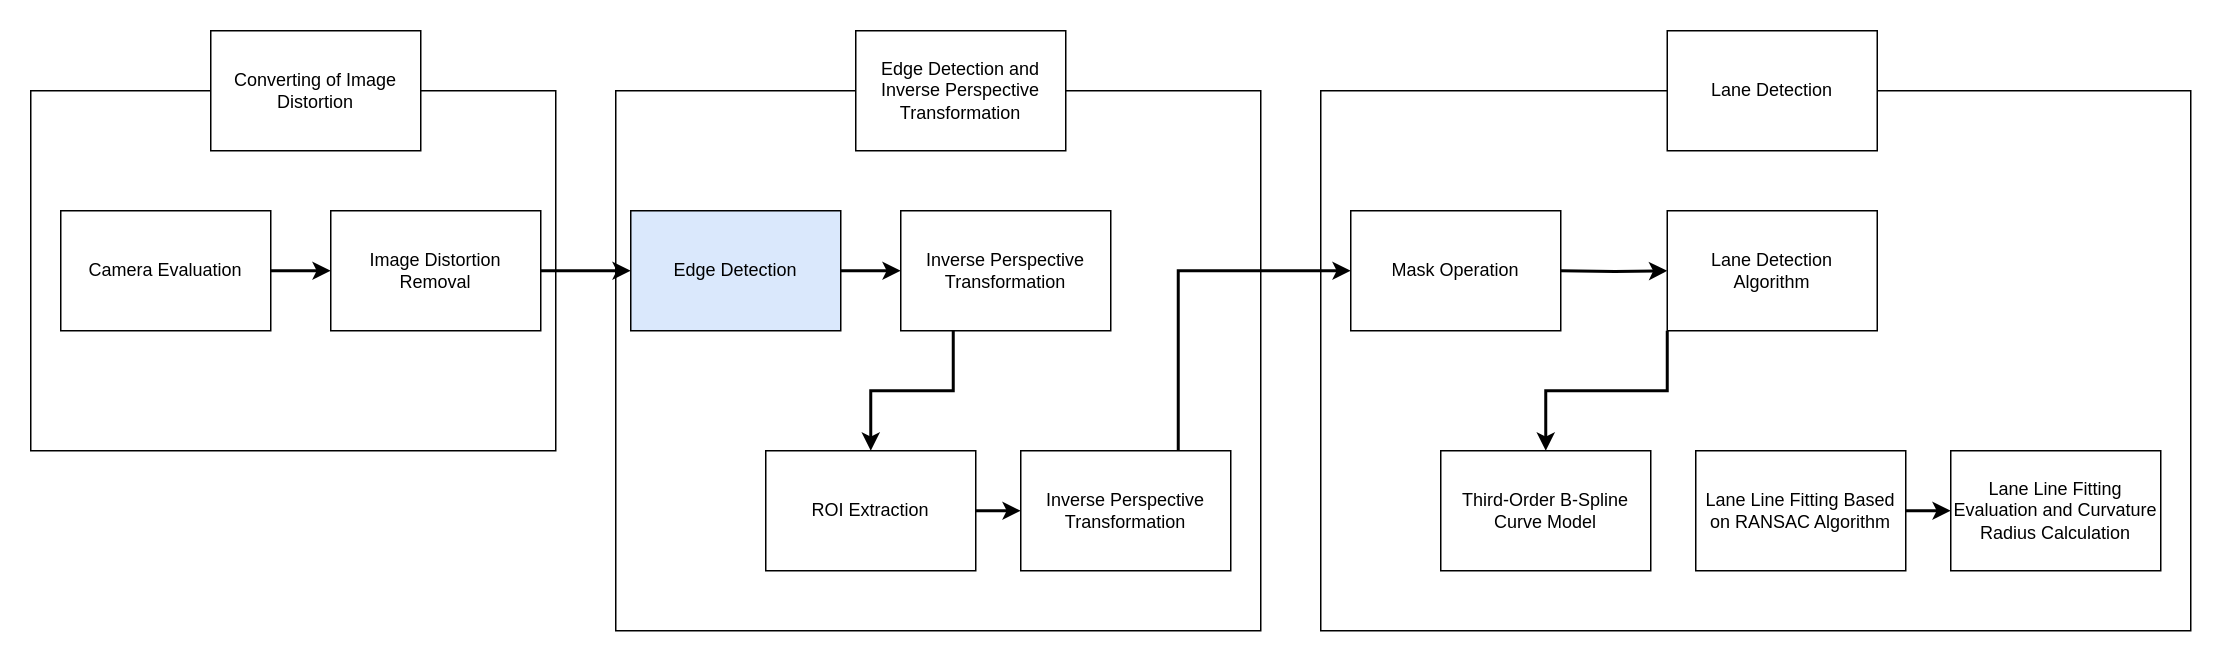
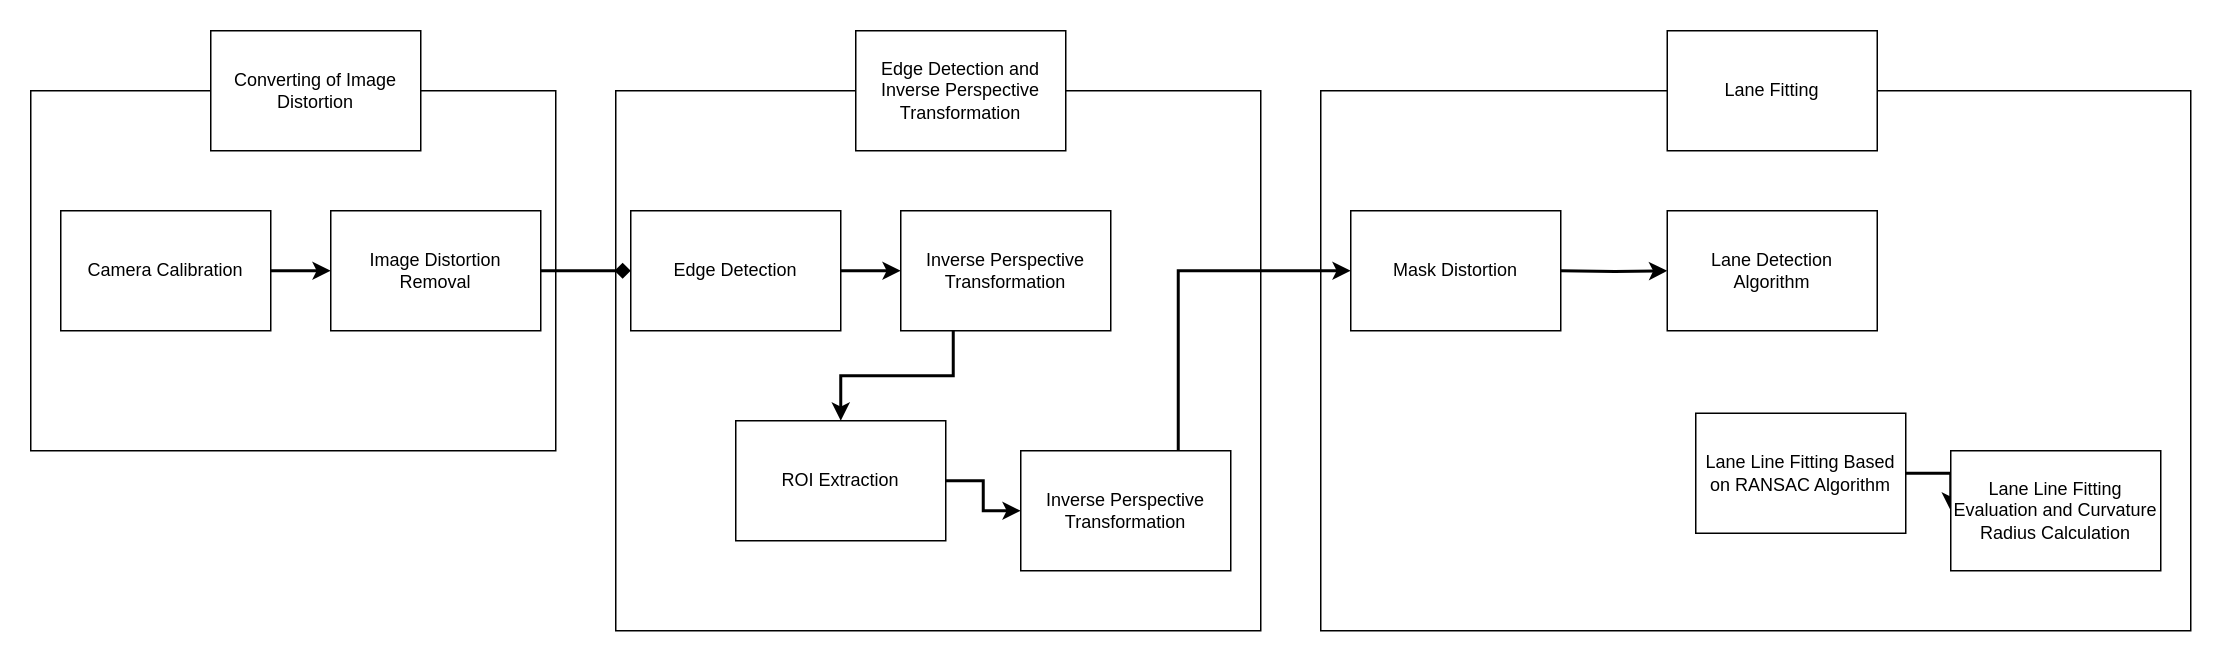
  <mxCell id="0" />
  <mxCell id="1" parent="0" />
  <mxCell id="2" value="" style="rounded=0;whiteSpace=wrap;html=1;" vertex="1" parent="1"><mxGeometry x="880" y="60" width="580" height="360" as="geometry" /></mxCell>
  <mxCell id="3" value="" style="rounded=0;whiteSpace=wrap;html=1;" vertex="1" parent="1"><mxGeometry x="410" y="60" width="430" height="360" as="geometry" /></mxCell>
  <mxCell id="4" value="" style="rounded=0;whiteSpace=wrap;html=1;" vertex="1" parent="1"><mxGeometry x="20" y="60" width="350" height="240" as="geometry" /></mxCell>
  <mxCell id="5" value="Converting of Image Distortion" style="rounded=0;whiteSpace=wrap;html=1;" vertex="1" parent="1"><mxGeometry x="140" y="20" width="140" height="80" as="geometry" /></mxCell>
  <mxCell id="6" value="Edge Detection and Inverse Perspective Transformation" style="rounded=0;whiteSpace=wrap;html=1;" vertex="1" parent="1"><mxGeometry x="570" y="20" width="140" height="80" as="geometry" /></mxCell>
- <mxCell id="7" value="Lane Detection" style="rounded=0;whiteSpace=wrap;html=1;" vertex="1" parent="1"><mxGeometry x="1111" y="20" width="140" height="80" as="geometry" /></mxCell>
- <mxCell id="8" value="Camera Evaluation" style="rounded=0;whiteSpace=wrap;html=1;" vertex="1" parent="1"><mxGeometry x="40" y="140" width="140" height="80" as="geometry" /></mxCell>
+ <mxCell id="7" value="Lane Fitting" style="rounded=0;whiteSpace=wrap;html=1;" vertex="1" parent="1"><mxGeometry x="1111" y="20" width="140" height="80" as="geometry" /></mxCell>
+ <mxCell id="8" value="Camera Calibration" style="rounded=0;whiteSpace=wrap;html=1;" vertex="1" parent="1"><mxGeometry x="40" y="140" width="140" height="80" as="geometry" /></mxCell>
  <mxCell id="9" style="edgeStyle=orthogonalEdgeStyle;rounded=0;orthogonalLoop=1;jettySize=auto;html=1;exitX=0.25;exitY=1;exitDx=0;exitDy=0;strokeWidth=2;" edge="1" parent="1" source="10" target="18"><mxGeometry relative="1" as="geometry" /></mxCell>
  <mxCell id="10" value="Inverse Perspective Transformation" style="rounded=0;whiteSpace=wrap;html=1;" vertex="1" parent="1"><mxGeometry x="600" y="140" width="140" height="80" as="geometry" /></mxCell>
  <mxCell id="11" style="edgeStyle=orthogonalEdgeStyle;rounded=0;orthogonalLoop=1;jettySize=auto;html=1;exitX=1;exitY=0.5;exitDx=0;exitDy=0;entryX=0;entryY=0.5;entryDx=0;entryDy=0;strokeWidth=2;" edge="1" parent="1" source="12" target="10"><mxGeometry relative="1" as="geometry" /></mxCell>
- <mxCell id="12" value="Edge Detection" style="rounded=0;whiteSpace=wrap;html=1;fillColor=#dae8fc;" vertex="1" parent="1"><mxGeometry x="420" y="140" width="140" height="80" as="geometry" /></mxCell>
- <mxCell id="13" style="edgeStyle=orthogonalEdgeStyle;rounded=0;orthogonalLoop=1;jettySize=auto;html=1;exitX=1;exitY=0.5;exitDx=0;exitDy=0;entryX=0;entryY=0.5;entryDx=0;entryDy=0;strokeWidth=2;" edge="1" parent="1" source="14" target="12"><mxGeometry relative="1" as="geometry" /></mxCell>
+ <mxCell id="12" value="Edge Detection" style="rounded=0;whiteSpace=wrap;html=1;" vertex="1" parent="1"><mxGeometry x="420" y="140" width="140" height="80" as="geometry" /></mxCell>
+ <mxCell id="13" style="edgeStyle=orthogonalEdgeStyle;rounded=0;orthogonalLoop=1;jettySize=auto;html=1;exitX=1;exitY=0.5;exitDx=0;exitDy=0;entryX=0;entryY=0.5;entryDx=0;entryDy=0;strokeWidth=2;endArrow=diamond;" edge="1" parent="1" source="14" target="12"><mxGeometry relative="1" as="geometry" /></mxCell>
  <mxCell id="14" value="Image Distortion Removal" style="rounded=0;whiteSpace=wrap;html=1;" vertex="1" parent="1"><mxGeometry x="220" y="140" width="140" height="80" as="geometry" /></mxCell>
  <mxCell id="15" style="edgeStyle=orthogonalEdgeStyle;rounded=0;orthogonalLoop=1;jettySize=auto;html=1;entryX=0;entryY=0.5;entryDx=0;entryDy=0;strokeWidth=2;" edge="1" parent="1" target="22"><mxGeometry relative="1" as="geometry"><mxPoint x="1040" y="180" as="sourcePoint" /></mxGeometry></mxCell>
- <mxCell id="16" value="Mask Operation" style="rounded=0;whiteSpace=wrap;html=1;" vertex="1" parent="1"><mxGeometry x="900" y="140" width="140" height="80" as="geometry" /></mxCell>
+ <mxCell id="16" value="Mask Distortion" style="rounded=0;whiteSpace=wrap;html=1;" vertex="1" parent="1"><mxGeometry x="900" y="140" width="140" height="80" as="geometry" /></mxCell>
  <mxCell id="17" style="edgeStyle=orthogonalEdgeStyle;rounded=0;orthogonalLoop=1;jettySize=auto;html=1;exitX=1;exitY=0.5;exitDx=0;exitDy=0;entryX=0;entryY=0.5;entryDx=0;entryDy=0;strokeWidth=2;" edge="1" parent="1" source="18" target="20"><mxGeometry relative="1" as="geometry" /></mxCell>
- <mxCell id="18" value="ROI Extraction" style="rounded=0;whiteSpace=wrap;html=1;" vertex="1" parent="1"><mxGeometry x="510" y="300" width="140" height="80" as="geometry" /></mxCell>
+ <mxCell id="18" value="ROI Extraction" style="rounded=0;whiteSpace=wrap;html=1;" vertex="1" parent="1"><mxGeometry x="490" y="280" width="140" height="80" as="geometry" /></mxCell>
  <mxCell id="19" style="edgeStyle=orthogonalEdgeStyle;rounded=0;orthogonalLoop=1;jettySize=auto;html=1;exitX=0.75;exitY=0;exitDx=0;exitDy=0;entryX=0;entryY=0.5;entryDx=0;entryDy=0;strokeWidth=2;" edge="1" parent="1" source="20" target="16"><mxGeometry relative="1" as="geometry" /></mxCell>
  <mxCell id="20" value="Inverse Perspective Transformation" style="rounded=0;whiteSpace=wrap;html=1;" vertex="1" parent="1"><mxGeometry x="680" y="300" width="140" height="80" as="geometry" /></mxCell>
- <mxCell id="21" style="edgeStyle=orthogonalEdgeStyle;rounded=0;orthogonalLoop=1;jettySize=auto;html=1;exitX=0;exitY=1;exitDx=0;exitDy=0;entryX=0.5;entryY=0;entryDx=0;entryDy=0;strokeWidth=2;" edge="1" parent="1" source="22" target="23"><mxGeometry relative="1" as="geometry" /></mxCell>
  <mxCell id="22" value="&lt;span style=&quot;text-align: left&quot;&gt;Lane Detection &lt;br&gt;Algorithm&lt;/span&gt;" style="rounded=0;whiteSpace=wrap;html=1;" vertex="1" parent="1"><mxGeometry x="1111" y="140" width="140" height="80" as="geometry" /></mxCell>
- <mxCell id="23" value="Third-Order B-Spline Curve Model" style="rounded=0;whiteSpace=wrap;html=1;" vertex="1" parent="1"><mxGeometry x="960" y="300" width="140" height="80" as="geometry" /></mxCell>
  <mxCell id="24" style="edgeStyle=orthogonalEdgeStyle;rounded=0;orthogonalLoop=1;jettySize=auto;html=1;exitX=1;exitY=0.5;exitDx=0;exitDy=0;entryX=0;entryY=0.5;entryDx=0;entryDy=0;strokeWidth=2;" edge="1" parent="1" source="25" target="26"><mxGeometry relative="1" as="geometry" /></mxCell>
- <mxCell id="25" value="&lt;span style=&quot;text-align: left&quot;&gt;Lane Line Fitting Based on RANSAC Algorithm&lt;/span&gt;" style="rounded=0;whiteSpace=wrap;html=1;" vertex="1" parent="1"><mxGeometry x="1130" y="300" width="140" height="80" as="geometry" /></mxCell>
+ <mxCell id="25" value="&lt;span style=&quot;text-align: left&quot;&gt;Lane Line Fitting Based on RANSAC Algorithm&lt;/span&gt;" style="rounded=0;whiteSpace=wrap;html=1;" vertex="1" parent="1"><mxGeometry x="1130" y="275" width="140" height="80" as="geometry" /></mxCell>
  <mxCell id="26" value="&lt;span style=&quot;text-align: left&quot;&gt;Lane Line Fitting Evaluation and Curvature Radius Calculation&lt;/span&gt;" style="rounded=0;whiteSpace=wrap;html=1;" vertex="1" parent="1"><mxGeometry x="1300" y="300" width="140" height="80" as="geometry" /></mxCell>
  <mxCell id="27" value="" style="endArrow=classic;html=1;strokeWidth=2;entryX=0;entryY=0.5;entryDx=0;entryDy=0;" edge="1" parent="1" target="14"><mxGeometry width="50" height="50" relative="1" as="geometry"><mxPoint x="180" y="180" as="sourcePoint" /><mxPoint x="230" y="130" as="targetPoint" /></mxGeometry></mxCell>
